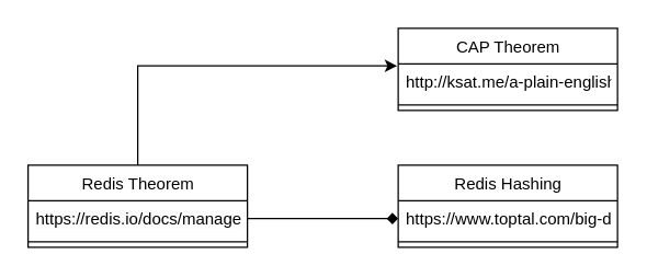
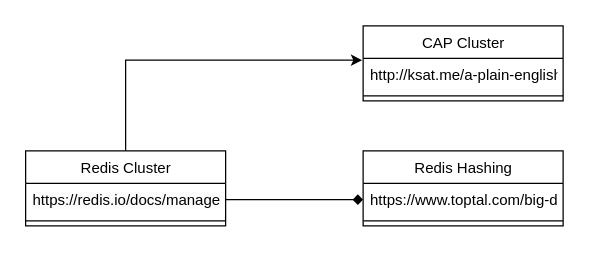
  <mxCell id="0" />
  <mxCell id="1" parent="0" />
  <mxCell id="2" style="edgeStyle=orthogonalEdgeStyle;rounded=0;orthogonalLoop=1;jettySize=auto;html=1;entryX=-0.005;entryY=0.054;entryDx=0;entryDy=0;entryPerimeter=0;" parent="1" source="3" target="10" edge="1"><mxGeometry relative="1" as="geometry" /></mxCell>
- <mxCell id="3" value="&lt;span style=&quot;font-weight: 400;&quot;&gt;Redis Theorem&lt;/span&gt;" style="swimlane;fontStyle=1;align=center;verticalAlign=top;childLayout=stackLayout;horizontal=1;startSize=26;horizontalStack=0;resizeParent=1;resizeParentMax=0;resizeLast=0;collapsible=1;marginBottom=0;html=1;" parent="1" vertex="1"><mxGeometry x="20" y="120" width="160" height="60" as="geometry" /></mxCell>
- <mxCell id="4" value="&lt;meta charset=&quot;utf-8&quot;&gt;&lt;span style=&quot;color: rgb(0, 0, 0); font-family: Helvetica; font-size: 12px; font-style: normal; font-variant-ligatures: normal; font-variant-caps: normal; font-weight: 400; letter-spacing: normal; orphans: 2; text-align: left; text-indent: 0px; text-transform: none; widows: 2; word-spacing: 0px; -webkit-text-stroke-width: 0px; background-color: rgb(251, 251, 251); text-decoration-thickness: initial; text-decoration-style: initial; text-decoration-color: initial; float: none; display: inline !important;&quot;&gt;https://redis.io/docs/management/scaling/&lt;/span&gt;" style="text;strokeColor=none;fillColor=none;align=left;verticalAlign=top;spacingLeft=4;spacingRight=4;overflow=hidden;rotatable=0;points=[[0,0.5],[1,0.5]];portConstraint=eastwest;html=1;" parent="3" vertex="1"><mxGeometry y="26" width="160" height="26" as="geometry" /></mxCell>
+ <mxCell id="3" value="&lt;span style=&quot;font-weight: 400;&quot;&gt;Redis Cluster&lt;/span&gt;" style="swimlane;fontStyle=1;align=center;verticalAlign=top;childLayout=stackLayout;horizontal=1;startSize=26;horizontalStack=0;resizeParent=1;resizeParentMax=0;resizeLast=0;collapsible=1;marginBottom=0;html=1;" parent="1" vertex="1"><mxGeometry x="20" y="120" width="160" height="60" as="geometry" /></mxCell>
+ <mxCell id="4" value="&lt;meta charset=&quot;utf-8&quot;&gt;&lt;span style=&quot;color: rgb(0, 0, 0); font-family: Helvetica; font-size: 12px; font-style: normal; font-variant-ligatures: normal; font-variant-caps: normal; font-weight: 400; letter-spacing: normal; orphans: 2; text-align: left; text-indent: 0px; text-transform: none; widows: 2; word-spacing: 0px; -webkit-text-stroke-width: 0px; background-color: rgb(251, 251, 251); text-decoration-thickness: initial; text-decoration-style: initial; text-decoration-color: initial; float: none; display: inline !important;&quot;&gt;https://redis.io/docs/management/data/&lt;/span&gt;" style="text;strokeColor=none;fillColor=none;align=left;verticalAlign=top;spacingLeft=4;spacingRight=4;overflow=hidden;rotatable=0;points=[[0,0.5],[1,0.5]];portConstraint=eastwest;html=1;" parent="3" vertex="1"><mxGeometry y="26" width="160" height="26" as="geometry" /></mxCell>
  <mxCell id="5" value="" style="line;strokeWidth=1;fillColor=none;align=left;verticalAlign=middle;spacingTop=-1;spacingLeft=3;spacingRight=3;rotatable=0;labelPosition=right;points=[];portConstraint=eastwest;strokeColor=inherit;html=1;" parent="3" vertex="1"><mxGeometry y="52" width="160" height="8" as="geometry" /></mxCell>
  <mxCell id="6" value="&lt;span style=&quot;font-weight: 400;&quot;&gt;Redis Hashing&lt;/span&gt;" style="swimlane;fontStyle=1;align=center;verticalAlign=top;childLayout=stackLayout;horizontal=1;startSize=26;horizontalStack=0;resizeParent=1;resizeParentMax=0;resizeLast=0;collapsible=1;marginBottom=0;html=1;" parent="1" vertex="1"><mxGeometry x="290" y="120" width="160" height="60" as="geometry" /></mxCell>
  <mxCell id="7" value="&lt;span style=&quot;&quot;&gt;https://www.toptal.com/big-data/consistent-hashing&lt;/span&gt;" style="text;strokeColor=none;fillColor=none;align=left;verticalAlign=top;spacingLeft=4;spacingRight=4;overflow=hidden;rotatable=0;points=[[0,0.5],[1,0.5]];portConstraint=eastwest;html=1;" parent="6" vertex="1"><mxGeometry y="26" width="160" height="26" as="geometry" /></mxCell>
  <mxCell id="8" value="" style="line;strokeWidth=1;fillColor=none;align=left;verticalAlign=middle;spacingTop=-1;spacingLeft=3;spacingRight=3;rotatable=0;labelPosition=right;points=[];portConstraint=eastwest;strokeColor=inherit;html=1;" parent="6" vertex="1"><mxGeometry y="52" width="160" height="8" as="geometry" /></mxCell>
- <mxCell id="9" value="&lt;span style=&quot;font-weight: 400;&quot;&gt;CAP Theorem&lt;/span&gt;" style="swimlane;fontStyle=1;align=center;verticalAlign=top;childLayout=stackLayout;horizontal=1;startSize=26;horizontalStack=0;resizeParent=1;resizeParentMax=0;resizeLast=0;collapsible=1;marginBottom=0;html=1;" parent="1" vertex="1"><mxGeometry x="290" y="20" width="160" height="60" as="geometry" /></mxCell>
+ <mxCell id="9" value="&lt;span style=&quot;font-weight: 400;&quot;&gt;CAP Cluster&lt;/span&gt;" style="swimlane;fontStyle=1;align=center;verticalAlign=top;childLayout=stackLayout;horizontal=1;startSize=26;horizontalStack=0;resizeParent=1;resizeParentMax=0;resizeLast=0;collapsible=1;marginBottom=0;html=1;" parent="1" vertex="1"><mxGeometry x="290" y="20" width="160" height="60" as="geometry" /></mxCell>
  <mxCell id="10" value="http://ksat.me/a-plain-english-introduction-to-cap-theorem" style="text;strokeColor=none;fillColor=none;align=left;verticalAlign=top;spacingLeft=4;spacingRight=4;overflow=hidden;rotatable=0;points=[[0,0.5],[1,0.5]];portConstraint=eastwest;html=1;" parent="9" vertex="1"><mxGeometry y="26" width="160" height="26" as="geometry" /></mxCell>
  <mxCell id="11" value="" style="line;strokeWidth=1;fillColor=none;align=left;verticalAlign=middle;spacingTop=-1;spacingLeft=3;spacingRight=3;rotatable=0;labelPosition=right;points=[];portConstraint=eastwest;strokeColor=inherit;html=1;" parent="9" vertex="1"><mxGeometry y="52" width="160" height="8" as="geometry" /></mxCell>
  <mxCell id="12" value="" style="edgeStyle=orthogonalEdgeStyle;rounded=0;orthogonalLoop=1;jettySize=auto;html=1;entryX=0;entryY=0.5;entryDx=0;entryDy=0;endArrow=diamond;" parent="1" source="4" target="7" edge="1"><mxGeometry relative="1" as="geometry" /></mxCell>
